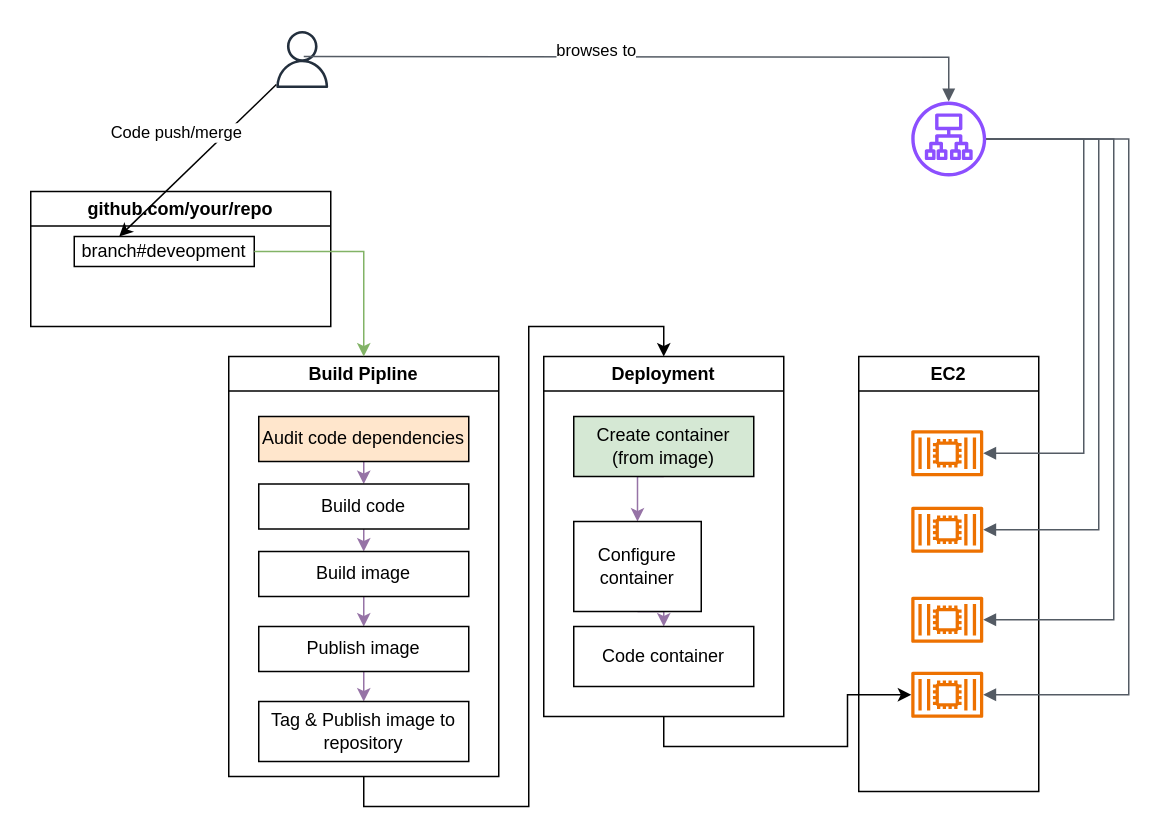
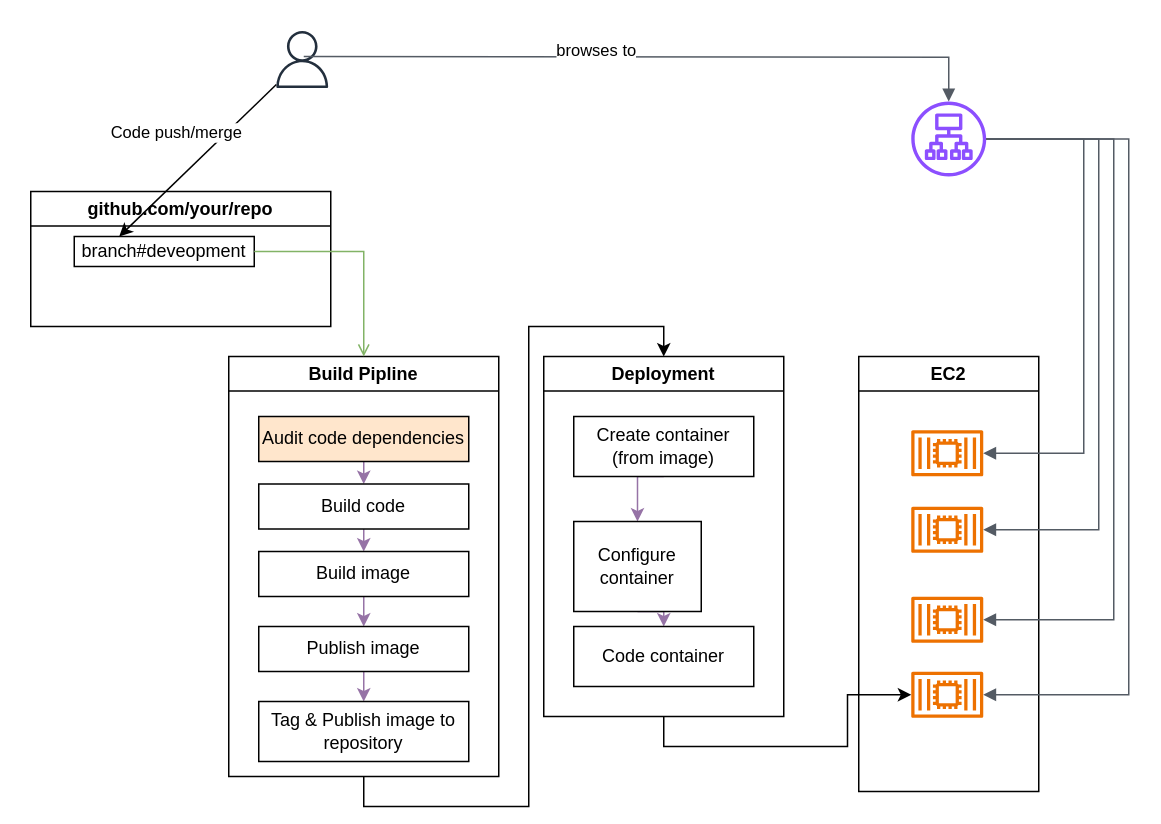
  <mxCell id="0" />
  <mxCell id="1" parent="0" />
  <mxCell id="2" value="&lt;div&gt;github.com/your/repo&lt;/div&gt;" style="swimlane;whiteSpace=wrap;html=1;" vertex="1" parent="1"><mxGeometry x="20" y="127" width="200" height="90" as="geometry" /></mxCell>
  <mxCell id="3" value="branch#deveopment" style="rounded=0;whiteSpace=wrap;html=1;" vertex="1" parent="2"><mxGeometry x="29" y="30" width="120" height="20" as="geometry" /></mxCell>
  <mxCell id="4" value="" style="endArrow=classic;html=1;rounded=0;entryX=0.25;entryY=0;entryDx=0;entryDy=0;" edge="1" parent="1" source="31" target="3"><mxGeometry width="50" height="50" relative="1" as="geometry"><mxPoint x="32" y="97" as="sourcePoint" /><mxPoint x="502" y="287" as="targetPoint" /></mxGeometry></mxCell>
  <mxCell id="5" value="Code push/merge" style="edgeLabel;html=1;align=center;verticalAlign=middle;resizable=0;points=[];" vertex="1" connectable="0" parent="4"><mxGeometry x="0.297" relative="1" as="geometry"><mxPoint y="-34" as="offset" /></mxGeometry></mxCell>
  <mxCell id="6" style="edgeStyle=orthogonalEdgeStyle;rounded=0;orthogonalLoop=1;jettySize=auto;html=1;exitX=0.5;exitY=1;exitDx=0;exitDy=0;entryX=0.5;entryY=0;entryDx=0;entryDy=0;" edge="1" parent="1" source="7" target="18"><mxGeometry relative="1" as="geometry" /></mxCell>
  <mxCell id="7" value="Build Pipline" style="swimlane;whiteSpace=wrap;html=1;" vertex="1" parent="1"><mxGeometry x="152" y="237" width="180" height="280" as="geometry" /></mxCell>
  <mxCell id="8" style="edgeStyle=orthogonalEdgeStyle;rounded=0;orthogonalLoop=1;jettySize=auto;html=1;exitX=0.5;exitY=1;exitDx=0;exitDy=0;entryX=0.5;entryY=0;entryDx=0;entryDy=0;fillColor=#e1d5e7;strokeColor=#9673a6;" edge="1" parent="7" source="9" target="11"><mxGeometry relative="1" as="geometry" /></mxCell>
  <mxCell id="9" value="Audit code dependencies" style="rounded=0;whiteSpace=wrap;html=1;fillColor=#ffe6cc;" vertex="1" parent="7"><mxGeometry x="20" y="40" width="140" height="30" as="geometry" /></mxCell>
  <mxCell id="10" style="edgeStyle=orthogonalEdgeStyle;rounded=0;orthogonalLoop=1;jettySize=auto;html=1;exitX=0.5;exitY=1;exitDx=0;exitDy=0;entryX=0.5;entryY=0;entryDx=0;entryDy=0;fillColor=#e1d5e7;strokeColor=#9673a6;" edge="1" parent="7" source="11" target="13"><mxGeometry relative="1" as="geometry" /></mxCell>
  <mxCell id="11" value="Build code" style="rounded=0;whiteSpace=wrap;html=1;" vertex="1" parent="7"><mxGeometry x="20" y="85" width="140" height="30" as="geometry" /></mxCell>
  <mxCell id="12" style="edgeStyle=orthogonalEdgeStyle;rounded=0;orthogonalLoop=1;jettySize=auto;html=1;exitX=0.5;exitY=1;exitDx=0;exitDy=0;entryX=0.5;entryY=0;entryDx=0;entryDy=0;fillColor=#e1d5e7;strokeColor=#9673a6;" edge="1" parent="7" source="13" target="15"><mxGeometry relative="1" as="geometry" /></mxCell>
  <mxCell id="13" value="Build image" style="rounded=0;whiteSpace=wrap;html=1;" vertex="1" parent="7"><mxGeometry x="20" y="130" width="140" height="30" as="geometry" /></mxCell>
  <mxCell id="14" style="edgeStyle=orthogonalEdgeStyle;rounded=0;orthogonalLoop=1;jettySize=auto;html=1;exitX=0.5;exitY=1;exitDx=0;exitDy=0;entryX=0.5;entryY=0;entryDx=0;entryDy=0;fillColor=#e1d5e7;strokeColor=#9673a6;" edge="1" parent="7" source="15" target="16"><mxGeometry relative="1" as="geometry" /></mxCell>
  <mxCell id="15" value="Publish image" style="rounded=0;whiteSpace=wrap;html=1;" vertex="1" parent="7"><mxGeometry x="20" y="180" width="140" height="30" as="geometry" /></mxCell>
  <mxCell id="16" value="Tag &amp;amp; Publish image to repository" style="rounded=0;whiteSpace=wrap;html=1;" vertex="1" parent="7"><mxGeometry x="20" y="230" width="140" height="40" as="geometry" /></mxCell>
- <mxCell id="17" style="edgeStyle=orthogonalEdgeStyle;rounded=0;orthogonalLoop=1;jettySize=auto;html=1;exitX=1;exitY=0.5;exitDx=0;exitDy=0;fillColor=#d5e8d4;strokeColor=#82b366;entryX=0.5;entryY=0;entryDx=0;entryDy=0;" edge="1" parent="1" source="3" target="7"><mxGeometry relative="1" as="geometry"><mxPoint x="262" y="217" as="targetPoint" /><Array as="points"><mxPoint x="242" y="167" /></Array></mxGeometry></mxCell>
+ <mxCell id="17" style="edgeStyle=orthogonalEdgeStyle;rounded=0;orthogonalLoop=1;jettySize=auto;html=1;exitX=1;exitY=0.5;exitDx=0;exitDy=0;fillColor=#d5e8d4;strokeColor=#82b366;entryX=0.5;entryY=0;entryDx=0;entryDy=0;endArrow=open;" edge="1" parent="1" source="3" target="7"><mxGeometry relative="1" as="geometry"><mxPoint x="262" y="217" as="targetPoint" /><Array as="points"><mxPoint x="242" y="167" /></Array></mxGeometry></mxCell>
  <mxCell id="18" value="Deployment" style="swimlane;whiteSpace=wrap;html=1;" vertex="1" parent="1"><mxGeometry x="362" y="237" width="160" height="240" as="geometry"><mxRectangle x="420" y="-640" width="100" height="30" as="alternateBounds" /></mxGeometry></mxCell>
  <mxCell id="19" style="edgeStyle=orthogonalEdgeStyle;rounded=0;orthogonalLoop=1;jettySize=auto;html=1;exitX=0.5;exitY=1;exitDx=0;exitDy=0;entryX=0.5;entryY=0;entryDx=0;entryDy=0;fillColor=#e1d5e7;strokeColor=#9673a6;" edge="1" parent="18" source="20" target="22"><mxGeometry relative="1" as="geometry" /></mxCell>
- <mxCell id="20" value="&lt;div&gt;Create container&lt;/div&gt;&lt;div&gt;(from image)&lt;br&gt;&lt;/div&gt;" style="rounded=0;whiteSpace=wrap;html=1;fillColor=#d5e8d4;" vertex="1" parent="18"><mxGeometry x="20" y="40" width="120" height="40" as="geometry" /></mxCell>
+ <mxCell id="20" value="&lt;div&gt;Create container&lt;/div&gt;&lt;div&gt;(from image)&lt;br&gt;&lt;/div&gt;" style="rounded=0;whiteSpace=wrap;html=1;" vertex="1" parent="18"><mxGeometry x="20" y="40" width="120" height="40" as="geometry" /></mxCell>
  <mxCell id="21" style="edgeStyle=orthogonalEdgeStyle;rounded=0;orthogonalLoop=1;jettySize=auto;html=1;exitX=0.5;exitY=1;exitDx=0;exitDy=0;entryX=0.5;entryY=0;entryDx=0;entryDy=0;fillColor=#e1d5e7;strokeColor=#9673a6;" edge="1" parent="18" source="22" target="23"><mxGeometry relative="1" as="geometry" /></mxCell>
  <mxCell id="22" value="Configure container" style="rounded=0;whiteSpace=wrap;html=1;" vertex="1" parent="18"><mxGeometry x="20" y="110" width="85" height="60" as="geometry" /></mxCell>
  <mxCell id="23" value="Code container" style="rounded=0;whiteSpace=wrap;html=1;" vertex="1" parent="18"><mxGeometry x="20" y="180" width="120" height="40" as="geometry" /></mxCell>
  <mxCell id="24" value="" style="sketch=0;outlineConnect=0;fontColor=#232F3E;gradientColor=none;fillColor=#8C4FFF;strokeColor=none;dashed=0;verticalLabelPosition=bottom;verticalAlign=top;align=center;html=1;fontSize=12;fontStyle=0;aspect=fixed;pointerEvents=1;shape=mxgraph.aws4.application_load_balancer;" vertex="1" parent="1"><mxGeometry x="607" y="67" width="50" height="50" as="geometry" /></mxCell>
  <mxCell id="25" value="&lt;div&gt;EC2&lt;/div&gt;" style="swimlane;whiteSpace=wrap;html=1;" vertex="1" parent="1"><mxGeometry x="572" y="237" width="120" height="290" as="geometry" /></mxCell>
  <mxCell id="26" value="" style="sketch=0;outlineConnect=0;fontColor=#232F3E;gradientColor=none;fillColor=#ED7100;strokeColor=none;dashed=0;verticalLabelPosition=bottom;verticalAlign=top;align=center;html=1;fontSize=12;fontStyle=0;aspect=fixed;pointerEvents=1;shape=mxgraph.aws4.container_2;" vertex="1" parent="25"><mxGeometry x="35" y="49" width="48" height="31" as="geometry" /></mxCell>
  <mxCell id="27" value="" style="sketch=0;outlineConnect=0;fontColor=#232F3E;gradientColor=none;fillColor=#ED7100;strokeColor=none;dashed=0;verticalLabelPosition=bottom;verticalAlign=top;align=center;html=1;fontSize=12;fontStyle=0;aspect=fixed;pointerEvents=1;shape=mxgraph.aws4.container_2;" vertex="1" parent="25"><mxGeometry x="35" y="100" width="48" height="31" as="geometry" /></mxCell>
  <mxCell id="28" value="" style="sketch=0;outlineConnect=0;fontColor=#232F3E;gradientColor=none;fillColor=#ED7100;strokeColor=none;dashed=0;verticalLabelPosition=bottom;verticalAlign=top;align=center;html=1;fontSize=12;fontStyle=0;aspect=fixed;pointerEvents=1;shape=mxgraph.aws4.container_2;" vertex="1" parent="25"><mxGeometry x="35" y="160" width="48" height="31" as="geometry" /></mxCell>
  <mxCell id="29" value="" style="sketch=0;outlineConnect=0;fontColor=#232F3E;gradientColor=none;fillColor=#ED7100;strokeColor=none;dashed=0;verticalLabelPosition=bottom;verticalAlign=top;align=center;html=1;fontSize=12;fontStyle=0;aspect=fixed;pointerEvents=1;shape=mxgraph.aws4.container_2;" vertex="1" parent="25"><mxGeometry x="35" y="210" width="48" height="31" as="geometry" /></mxCell>
  <mxCell id="30" style="edgeStyle=orthogonalEdgeStyle;rounded=0;orthogonalLoop=1;jettySize=auto;html=1;exitX=0.5;exitY=1;exitDx=0;exitDy=0;" edge="1" parent="1" source="18" target="29"><mxGeometry relative="1" as="geometry" /></mxCell>
  <mxCell id="31" value="" style="sketch=0;outlineConnect=0;fontColor=#232F3E;gradientColor=none;fillColor=#232F3D;strokeColor=none;dashed=0;verticalLabelPosition=bottom;verticalAlign=top;align=center;html=1;fontSize=12;fontStyle=0;aspect=fixed;pointerEvents=1;shape=mxgraph.aws4.user;" vertex="1" parent="1"><mxGeometry x="182" y="20" width="38" height="38" as="geometry" /></mxCell>
  <mxCell id="32" value="" style="edgeStyle=orthogonalEdgeStyle;html=1;endArrow=block;elbow=vertical;startArrow=none;endFill=1;strokeColor=#545B64;rounded=0;" edge="1" parent="1" target="24"><mxGeometry width="100" relative="1" as="geometry"><mxPoint x="202" y="37" as="sourcePoint" /><mxPoint x="302" y="37" as="targetPoint" /></mxGeometry></mxCell>
  <mxCell id="33" value="&lt;div&gt;browses to&lt;/div&gt;&lt;div&gt;&lt;br&gt;&lt;/div&gt;" style="edgeLabel;html=1;align=center;verticalAlign=middle;resizable=0;points=[];" vertex="1" connectable="0" parent="32"><mxGeometry x="-0.152" y="-2" relative="1" as="geometry"><mxPoint as="offset" /></mxGeometry></mxCell>
  <mxCell id="34" value="" style="edgeStyle=orthogonalEdgeStyle;html=1;endArrow=none;elbow=vertical;startArrow=block;startFill=1;strokeColor=#545B64;rounded=0;" edge="1" parent="1" source="27" target="24"><mxGeometry width="100" relative="1" as="geometry"><mxPoint x="765" y="352.5" as="sourcePoint" /><mxPoint x="742" y="116.999" as="targetPoint" /><Array as="points"><mxPoint x="732" y="353" /><mxPoint x="732" y="92" /></Array></mxGeometry></mxCell>
  <mxCell id="35" value="" style="edgeStyle=orthogonalEdgeStyle;html=1;endArrow=none;elbow=vertical;startArrow=block;startFill=1;strokeColor=#545B64;rounded=0;" edge="1" parent="1" source="26" target="24"><mxGeometry width="100" relative="1" as="geometry"><mxPoint x="712" y="247" as="sourcePoint" /><mxPoint x="752" y="297" as="targetPoint" /><Array as="points"><mxPoint x="722" y="302" /><mxPoint x="722" y="92" /></Array></mxGeometry></mxCell>
  <mxCell id="36" value="" style="edgeStyle=orthogonalEdgeStyle;html=1;endArrow=none;elbow=vertical;startArrow=block;startFill=1;strokeColor=#545B64;rounded=0;" edge="1" parent="1" source="28" target="24"><mxGeometry width="100" relative="1" as="geometry"><mxPoint x="762" y="157" as="sourcePoint" /><mxPoint x="442" y="287" as="targetPoint" /><Array as="points"><mxPoint x="742" y="413" /><mxPoint x="742" y="92" /></Array></mxGeometry></mxCell>
  <mxCell id="37" value="" style="edgeStyle=orthogonalEdgeStyle;html=1;endArrow=none;elbow=vertical;startArrow=block;startFill=1;strokeColor=#545B64;rounded=0;" edge="1" parent="1" source="29" target="24"><mxGeometry width="100" relative="1" as="geometry"><mxPoint x="692" y="57" as="sourcePoint" /><mxPoint x="792" y="57" as="targetPoint" /><Array as="points"><mxPoint x="752" y="463" /><mxPoint x="752" y="92" /></Array></mxGeometry></mxCell>
